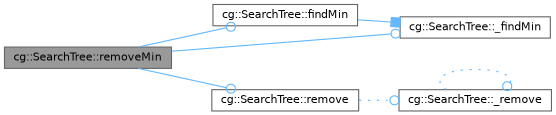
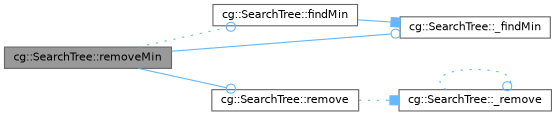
  digraph {
    rankdir=LR
    node [color=grey40 fillcolor=white fontname=Helvetica fontsize=10 shape=box style=filled]
    edge [arrowhead=odot color=steelblue1 fontname=Helvetica fontsize=10 labelfontname=Helvetica labelfontsize=10 style=dotted]
    n1 [color=gray40 fillcolor=grey60 fontcolor=black height=0.2 label="cg::SearchTree::removeMin" width=0.4]
    n2 [height=0.2 label="cg::SearchTree::findMin" width=0.4]
    n3 [height=0.2 label="cg::SearchTree::remove" width=0.4]
    n4 [height=0.2 label="cg::SearchTree::_findMin" width=0.4]
    n5 [height=0.2 label="cg::SearchTree::_remove" width=0.4]
-   n1 -> n2 [style=solid]
+   n1 -> n2
    n1 -> n3 [style=solid]
    n1 -> n4 [style=solid]
    n2 -> n4 [arrowhead=box style=solid]
-   n3 -> n5
+   n3 -> n5 [arrowhead=box]
    n5 -> n5
  }
